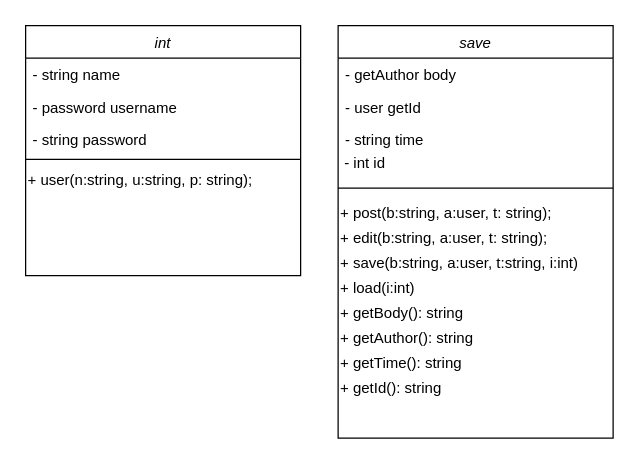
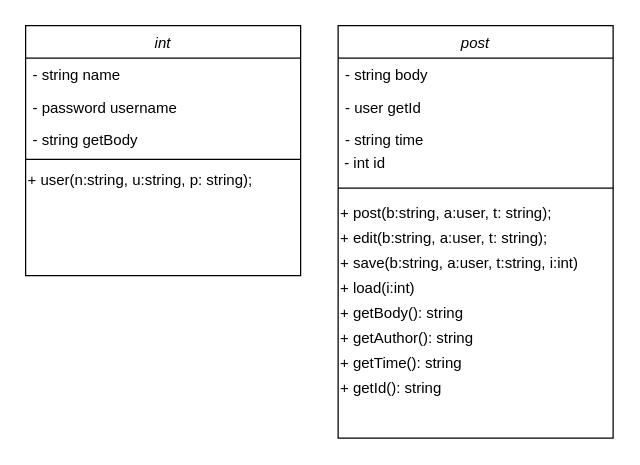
  <mxCell id="0" />
  <mxCell id="1" parent="0" />
  <mxCell id="2" value="int" style="swimlane;fontStyle=2;align=center;verticalAlign=top;childLayout=stackLayout;horizontal=1;startSize=26;horizontalStack=0;resizeParent=1;resizeLast=0;collapsible=1;marginBottom=0;rounded=0;shadow=0;strokeWidth=1;" parent="1" vertex="1"><mxGeometry x="20" y="20" width="220" height="200" as="geometry"><mxRectangle x="220" y="120" width="160" height="26" as="alternateBounds" /></mxGeometry></mxCell>
  <mxCell id="3" value="- string name" style="text;align=left;verticalAlign=top;spacingLeft=4;spacingRight=4;overflow=hidden;rotatable=0;points=[[0,0.5],[1,0.5]];portConstraint=eastwest;" parent="2" vertex="1"><mxGeometry y="26" width="220" height="26" as="geometry" /></mxCell>
  <mxCell id="4" value="- password username" style="text;align=left;verticalAlign=top;spacingLeft=4;spacingRight=4;overflow=hidden;rotatable=0;points=[[0,0.5],[1,0.5]];portConstraint=eastwest;rounded=0;shadow=0;html=0;" parent="2" vertex="1"><mxGeometry y="52" width="220" height="26" as="geometry" /></mxCell>
- <mxCell id="5" value="- string password" style="text;align=left;verticalAlign=top;spacingLeft=4;spacingRight=4;overflow=hidden;rotatable=0;points=[[0,0.5],[1,0.5]];portConstraint=eastwest;rounded=0;shadow=0;html=0;" parent="2" vertex="1"><mxGeometry y="78" width="220" height="22" as="geometry" /></mxCell>
+ <mxCell id="5" value="- string getBody" style="text;align=left;verticalAlign=top;spacingLeft=4;spacingRight=4;overflow=hidden;rotatable=0;points=[[0,0.5],[1,0.5]];portConstraint=eastwest;rounded=0;shadow=0;html=0;" parent="2" vertex="1"><mxGeometry y="78" width="220" height="22" as="geometry" /></mxCell>
  <mxCell id="6" value="" style="line;html=1;strokeWidth=1;align=left;verticalAlign=middle;spacingTop=-1;spacingLeft=3;spacingRight=3;rotatable=0;labelPosition=right;points=[];portConstraint=eastwest;" parent="2" vertex="1"><mxGeometry y="100" width="220" height="14" as="geometry" /></mxCell>
  <mxCell id="7" value="+ user(n:string, u:string, p: string);" style="text;html=1;align=left;verticalAlign=middle;resizable=0;points=[];autosize=1;rotation=0;" vertex="1" parent="2"><mxGeometry y="114" width="220" height="20" as="geometry" /></mxCell>
- <mxCell id="8" value="save" style="swimlane;fontStyle=2;align=center;verticalAlign=top;childLayout=stackLayout;horizontal=1;startSize=26;horizontalStack=0;resizeParent=1;resizeLast=0;collapsible=1;marginBottom=0;rounded=0;shadow=0;strokeWidth=1;" vertex="1" parent="1"><mxGeometry x="270" y="20" width="220" height="330" as="geometry"><mxRectangle x="220" y="120" width="160" height="26" as="alternateBounds" /></mxGeometry></mxCell>
- <mxCell id="9" value="- getAuthor body" style="text;align=left;verticalAlign=top;spacingLeft=4;spacingRight=4;overflow=hidden;rotatable=0;points=[[0,0.5],[1,0.5]];portConstraint=eastwest;" vertex="1" parent="8"><mxGeometry y="26" width="220" height="26" as="geometry" /></mxCell>
+ <mxCell id="8" value="post" style="swimlane;fontStyle=2;align=center;verticalAlign=top;childLayout=stackLayout;horizontal=1;startSize=26;horizontalStack=0;resizeParent=1;resizeLast=0;collapsible=1;marginBottom=0;rounded=0;shadow=0;strokeWidth=1;" vertex="1" parent="1"><mxGeometry x="270" y="20" width="220" height="330" as="geometry"><mxRectangle x="220" y="120" width="160" height="26" as="alternateBounds" /></mxGeometry></mxCell>
+ <mxCell id="9" value="- string body" style="text;align=left;verticalAlign=top;spacingLeft=4;spacingRight=4;overflow=hidden;rotatable=0;points=[[0,0.5],[1,0.5]];portConstraint=eastwest;" vertex="1" parent="8"><mxGeometry y="26" width="220" height="26" as="geometry" /></mxCell>
  <mxCell id="10" value="- user getId" style="text;align=left;verticalAlign=top;spacingLeft=4;spacingRight=4;overflow=hidden;rotatable=0;points=[[0,0.5],[1,0.5]];portConstraint=eastwest;rounded=0;shadow=0;html=0;" vertex="1" parent="8"><mxGeometry y="52" width="220" height="26" as="geometry" /></mxCell>
  <mxCell id="11" value="- string time" style="text;align=left;verticalAlign=top;spacingLeft=4;spacingRight=4;overflow=hidden;rotatable=0;points=[[0,0.5],[1,0.5]];portConstraint=eastwest;rounded=0;shadow=0;html=0;" vertex="1" parent="8"><mxGeometry y="78" width="220" height="22" as="geometry" /></mxCell>
  <mxCell id="12" value="&amp;nbsp;- int id" style="text;html=1;align=left;verticalAlign=middle;resizable=0;points=[];autosize=1;rotation=0;" vertex="1" parent="8"><mxGeometry y="100" width="220" height="20" as="geometry" /></mxCell>
  <mxCell id="13" value="" style="line;html=1;strokeWidth=1;align=left;verticalAlign=middle;spacingTop=-1;spacingLeft=3;spacingRight=3;rotatable=0;labelPosition=right;points=[];portConstraint=eastwest;" vertex="1" parent="8"><mxGeometry y="120" width="220" height="20" as="geometry" /></mxCell>
  <mxCell id="14" value="+ post(b:string, a:user, t: string);" style="text;html=1;align=left;verticalAlign=middle;resizable=0;points=[];autosize=1;rotation=0;" vertex="1" parent="8"><mxGeometry y="140" width="220" height="20" as="geometry" /></mxCell>
  <mxCell id="15" value="+ edit(b:string, a:user, t: string);" style="text;html=1;align=left;verticalAlign=middle;resizable=0;points=[];autosize=1;rotation=0;" vertex="1" parent="8"><mxGeometry y="160" width="220" height="20" as="geometry" /></mxCell>
  <mxCell id="16" value="+ save(b:string, a:user, t:string, i:int)" style="text;html=1;align=left;verticalAlign=middle;resizable=0;points=[];autosize=1;rotation=0;" vertex="1" parent="8"><mxGeometry y="180" width="220" height="20" as="geometry" /></mxCell>
  <mxCell id="17" value="+ load(i:int)" style="text;html=1;align=left;verticalAlign=middle;resizable=0;points=[];autosize=1;rotation=0;" vertex="1" parent="8"><mxGeometry y="200" width="220" height="20" as="geometry" /></mxCell>
  <mxCell id="18" value="+ getBody(): string" style="text;html=1;align=left;verticalAlign=middle;resizable=0;points=[];autosize=1;rotation=0;" vertex="1" parent="8"><mxGeometry y="220" width="220" height="20" as="geometry" /></mxCell>
  <mxCell id="19" value="+ getAuthor(): string" style="text;html=1;align=left;verticalAlign=middle;resizable=0;points=[];autosize=1;rotation=0;" vertex="1" parent="8"><mxGeometry y="240" width="220" height="20" as="geometry" /></mxCell>
  <mxCell id="20" value="+ getTime(): string" style="text;html=1;align=left;verticalAlign=middle;resizable=0;points=[];autosize=1;rotation=0;" vertex="1" parent="8"><mxGeometry y="260" width="220" height="20" as="geometry" /></mxCell>
  <mxCell id="21" value="+ getId(): string" style="text;html=1;align=left;verticalAlign=middle;resizable=0;points=[];autosize=1;rotation=0;" vertex="1" parent="8"><mxGeometry y="280" width="220" height="20" as="geometry" /></mxCell>
